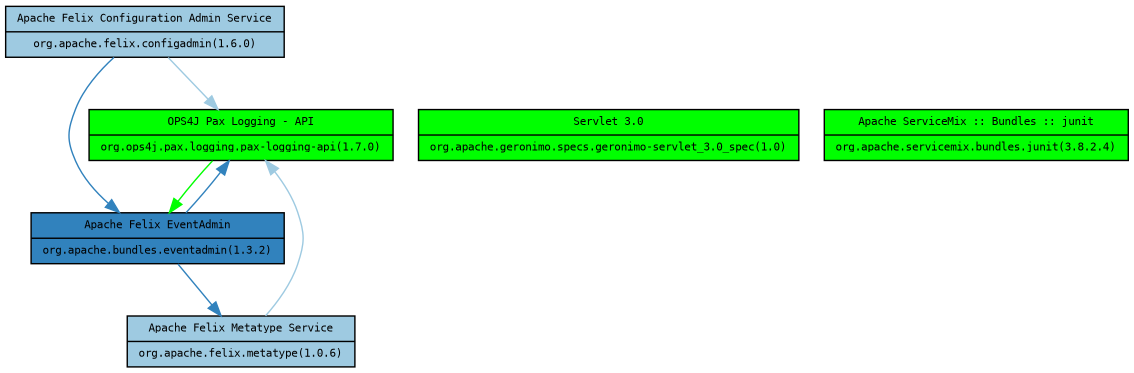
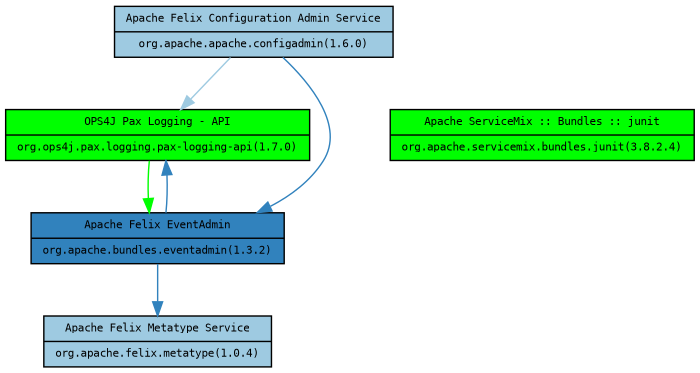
  digraph {
    fontname="DejaVu Sans Mono"
    node [fillcolor=green fontname="DejaVu Sans Mono" fontsize=8 shape=record style=filled]
    edge [color="/blues3/3" fontname="DejaVu Sans Mono"]
    n1 [label="{OPS4J Pax Logging - API | org.ops4j.pax.logging.pax-logging-api(1.7.0)}"]
-   n2 [label="{Servlet 3.0 | org.apache.geronimo.specs.geronimo-servlet_3.0_spec(1.0)}"]
    n3 [label="{Apache ServiceMix :: Bundles :: junit | org.apache.servicemix.bundles.junit(3.8.2.4)}"]
    n4 [fillcolor="/blues3/3" label="{Apache Felix EventAdmin | org.apache.bundles.eventadmin(1.3.2)}"]
-   n5 [fillcolor="/blues3/2" label="{Apache Felix Metatype Service | org.apache.felix.metatype(1.0.6)}"]
-   n6 [fillcolor="/blues3/2" label="{Apache Felix Configuration Admin Service | org.apache.felix.configadmin(1.6.0)}"]
+   n5 [fillcolor="/blues3/2" label="{Apache Felix Metatype Service | org.apache.felix.metatype(1.0.4)}"]
+   n6 [fillcolor="/blues3/2" label="{Apache Felix Configuration Admin Service | org.apache.apache.configadmin(1.6.0)}"]
    subgraph sub_1 {
      rank=same
      n1
-     n2
      n3
    }
    n1 -> n4 [color=green]
    n4 -> n1
    n4 -> n5
-   n5 -> n1 [color="/blues3/2"]
    n6 -> n1 [color="/blues3/2"]
    n6 -> n4
  }
